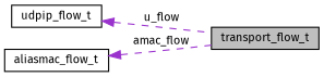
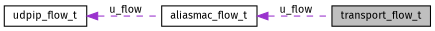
  digraph {
    fontname="Fira Sans"
    rankdir=LR
    node [color=black fontname="Fira Sans" fontsize=10 shape=record]
    edge [color=darkorchid3 dir=back fontname="Fira Sans" fontsize=10 labelfontname=Helvetica labelfontsize=10 style=dashed]
    n1 [fillcolor=grey75 fontcolor=black height=0.2 label=transport_flow_t style=filled width=0.4]
    n2 [height=0.2 label=udpip_flow_t width=0.4]
    n3 [height=0.2 label=aliasmac_flow_t width=0.4]
-   n2 -> n1 [label=" u_flow"]
-   n3 -> n1 [label=" amac_flow"]
+   n2 -> n3 [label=" u_flow"]
+   n3 -> n1 [label=" u_flow"]
  }
